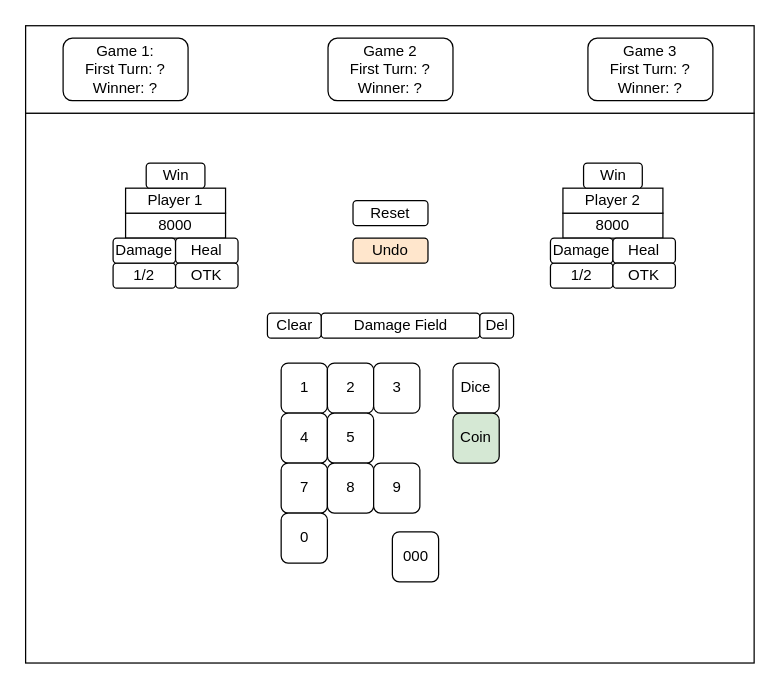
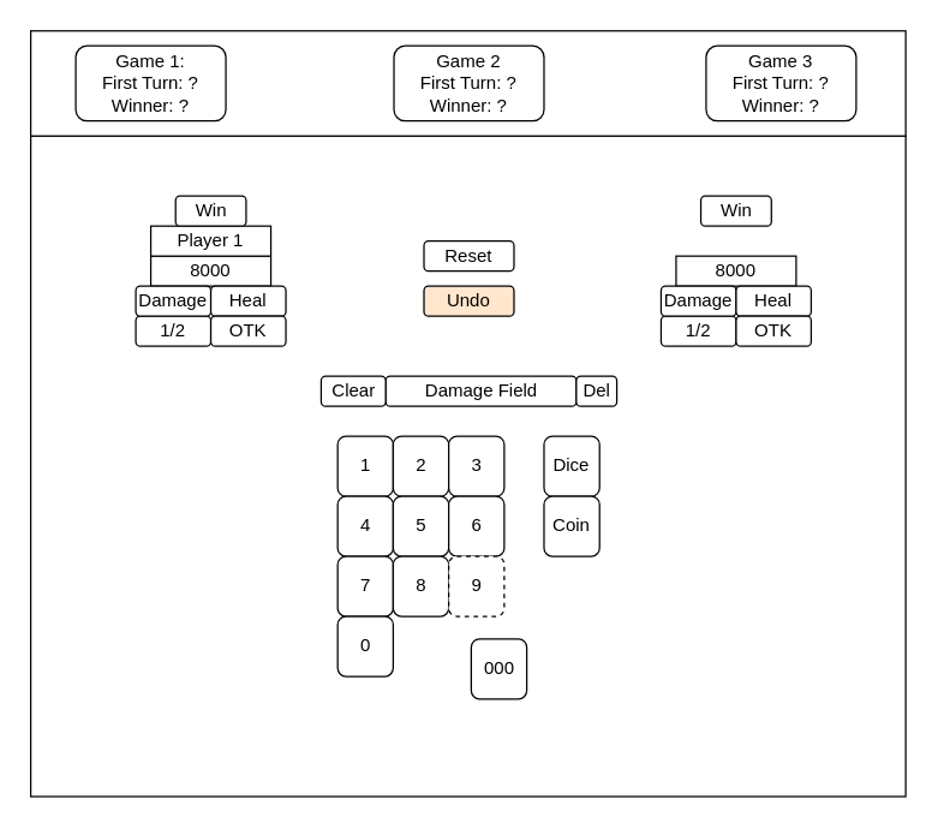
  <mxCell id="0" />
  <mxCell id="1" parent="0" />
  <mxCell id="2" value="" style="rounded=0;whiteSpace=wrap;html=1;" vertex="1" parent="1"><mxGeometry y="90" width="583" height="440" as="geometry" x="20" /></mxCell>
  <mxCell id="3" value="" style="rounded=0;whiteSpace=wrap;html=1;" vertex="1" parent="1"><mxGeometry width="583" height="70" as="geometry" x="20" y="20" /></mxCell>
  <mxCell id="4" value="8000" style="rounded=0;whiteSpace=wrap;html=1;" vertex="1" parent="1"><mxGeometry x="100" y="170" width="80" height="20" as="geometry" /></mxCell>
  <mxCell id="5" value="8000" style="rounded=0;whiteSpace=wrap;html=1;" vertex="1" parent="1"><mxGeometry x="450" y="170" width="80" height="20" as="geometry" /></mxCell>
  <mxCell id="6" value="Player 1" style="rounded=0;whiteSpace=wrap;html=1;" vertex="1" parent="1"><mxGeometry x="100" y="150" width="80" height="20" as="geometry" /></mxCell>
- <mxCell id="7" value="Player 2" style="rounded=0;whiteSpace=wrap;html=1;" vertex="1" parent="1"><mxGeometry x="450" y="150" width="80" height="20" as="geometry" /></mxCell>
  <mxCell id="8" value="Reset" style="rounded=1;whiteSpace=wrap;html=1;" vertex="1" parent="1"><mxGeometry x="282" y="160" width="60" height="20" as="geometry" /></mxCell>
  <mxCell id="9" value="Win" style="rounded=1;whiteSpace=wrap;html=1;" vertex="1" parent="1"><mxGeometry x="116.5" y="130" width="47" height="20" as="geometry" /></mxCell>
  <mxCell id="10" value="Win" style="rounded=1;whiteSpace=wrap;html=1;" vertex="1" parent="1"><mxGeometry x="466.5" y="130" width="47" height="20" as="geometry" /></mxCell>
  <mxCell id="11" value="Game 1:&lt;br&gt;First Turn: ?&lt;br&gt;Winner: ?" style="rounded=1;whiteSpace=wrap;html=1;" vertex="1" parent="1"><mxGeometry x="50" y="30" width="100" height="50" as="geometry" /></mxCell>
  <mxCell id="12" value="Game 2&lt;br&gt;First Turn: ?&lt;br&gt;Winner: ?" style="rounded=1;whiteSpace=wrap;html=1;" vertex="1" parent="1"><mxGeometry x="262" y="30" width="100" height="50" as="geometry" /></mxCell>
  <mxCell id="13" value="Game 3&lt;br&gt;First Turn: ?&lt;br&gt;Winner: ?" style="rounded=1;whiteSpace=wrap;html=1;" vertex="1" parent="1"><mxGeometry x="470" y="30" width="100" height="50" as="geometry" /></mxCell>
  <mxCell id="14" value="Damage Field" style="rounded=1;whiteSpace=wrap;html=1;" vertex="1" parent="1"><mxGeometry x="256.5" y="250" width="127" height="20" as="geometry" /></mxCell>
  <mxCell id="15" value="1" style="rounded=1;whiteSpace=wrap;html=1;" vertex="1" parent="1"><mxGeometry x="224.5" y="290" width="37" height="40" as="geometry" /></mxCell>
  <mxCell id="16" value="2" style="rounded=1;whiteSpace=wrap;html=1;" vertex="1" parent="1"><mxGeometry x="261.5" y="290" width="37" height="40" as="geometry" /></mxCell>
  <mxCell id="17" value="3" style="rounded=1;whiteSpace=wrap;html=1;" vertex="1" parent="1"><mxGeometry x="298.5" y="290" width="37" height="40" as="geometry" /></mxCell>
  <mxCell id="18" value="4" style="rounded=1;whiteSpace=wrap;html=1;" vertex="1" parent="1"><mxGeometry x="224.5" y="330" width="37" height="40" as="geometry" /></mxCell>
  <mxCell id="19" value="5" style="rounded=1;whiteSpace=wrap;html=1;" vertex="1" parent="1"><mxGeometry x="261.5" y="330" width="37" height="40" as="geometry" /></mxCell>
+ <mxCell id="20" value="6" style="rounded=1;whiteSpace=wrap;html=1;" vertex="1" parent="1"><mxGeometry x="298.5" y="330" width="37" height="40" as="geometry" /></mxCell>
  <mxCell id="21" value="7" style="rounded=1;whiteSpace=wrap;html=1;" vertex="1" parent="1"><mxGeometry x="224.5" y="370" width="37" height="40" as="geometry" /></mxCell>
  <mxCell id="22" value="8" style="rounded=1;whiteSpace=wrap;html=1;" vertex="1" parent="1"><mxGeometry x="261.5" y="370" width="37" height="40" as="geometry" /></mxCell>
- <mxCell id="23" value="9" style="rounded=1;whiteSpace=wrap;html=1;" vertex="1" parent="1"><mxGeometry x="298.5" y="370" width="37" height="40" as="geometry" /></mxCell>
+ <mxCell id="23" value="9" style="rounded=1;whiteSpace=wrap;html=1;dashed=1;" vertex="1" parent="1"><mxGeometry x="298.5" y="370" width="37" height="40" as="geometry" /></mxCell>
  <mxCell id="24" value="1/2" style="rounded=1;whiteSpace=wrap;html=1;" vertex="1" parent="1"><mxGeometry x="90" y="210" width="50" height="20" as="geometry" /></mxCell>
  <mxCell id="25" value="Dice" style="rounded=1;whiteSpace=wrap;html=1;" vertex="1" parent="1"><mxGeometry x="362" y="290" width="37" height="40" as="geometry" /></mxCell>
  <mxCell id="26" value="0" style="rounded=1;whiteSpace=wrap;html=1;" vertex="1" parent="1"><mxGeometry x="224.5" y="410" width="37" height="40" as="geometry" /></mxCell>
  <mxCell id="27" value="000" style="rounded=1;whiteSpace=wrap;html=1;" vertex="1" parent="1"><mxGeometry x="313.5" y="425" width="37" height="40" as="geometry" /></mxCell>
- <mxCell id="28" value="Coin" style="rounded=1;whiteSpace=wrap;html=1;fillColor=#d5e8d4;" vertex="1" parent="1"><mxGeometry x="362" y="330" width="37" height="40" as="geometry" /></mxCell>
+ <mxCell id="28" value="Coin" style="rounded=1;whiteSpace=wrap;html=1;" vertex="1" parent="1"><mxGeometry x="362" y="330" width="37" height="40" as="geometry" /></mxCell>
  <mxCell id="29" value="Del" style="rounded=1;whiteSpace=wrap;html=1;" vertex="1" parent="1"><mxGeometry x="383.5" y="250" width="27" height="20" as="geometry" /></mxCell>
  <mxCell id="30" value="Clear" style="rounded=1;whiteSpace=wrap;html=1;" vertex="1" parent="1"><mxGeometry x="213.5" y="250" width="43" height="20" as="geometry" /></mxCell>
  <mxCell id="31" value="Damage" style="rounded=1;whiteSpace=wrap;html=1;" vertex="1" parent="1"><mxGeometry x="90" y="190" width="50" height="20" as="geometry" /></mxCell>
  <mxCell id="32" value="Heal" style="rounded=1;whiteSpace=wrap;html=1;" vertex="1" parent="1"><mxGeometry x="140" y="190" width="50" height="20" as="geometry" /></mxCell>
  <mxCell id="33" value="OTK" style="rounded=1;whiteSpace=wrap;html=1;" vertex="1" parent="1"><mxGeometry x="140" y="210" width="50" height="20" as="geometry" /></mxCell>
  <mxCell id="34" value="1/2" style="rounded=1;whiteSpace=wrap;html=1;" vertex="1" parent="1"><mxGeometry x="440" y="210" width="50" height="20" as="geometry" /></mxCell>
  <mxCell id="35" value="Damage" style="rounded=1;whiteSpace=wrap;html=1;" vertex="1" parent="1"><mxGeometry x="440" y="190" width="50" height="20" as="geometry" /></mxCell>
  <mxCell id="36" value="Heal" style="rounded=1;whiteSpace=wrap;html=1;" vertex="1" parent="1"><mxGeometry x="490" y="190" width="50" height="20" as="geometry" /></mxCell>
  <mxCell id="37" value="OTK" style="rounded=1;whiteSpace=wrap;html=1;" vertex="1" parent="1"><mxGeometry x="490" y="210" width="50" height="20" as="geometry" /></mxCell>
  <mxCell id="38" value="Undo" style="rounded=1;whiteSpace=wrap;html=1;fillColor=#ffe6cc;" vertex="1" parent="1"><mxGeometry x="282" y="190" width="60" height="20" as="geometry" /></mxCell>
